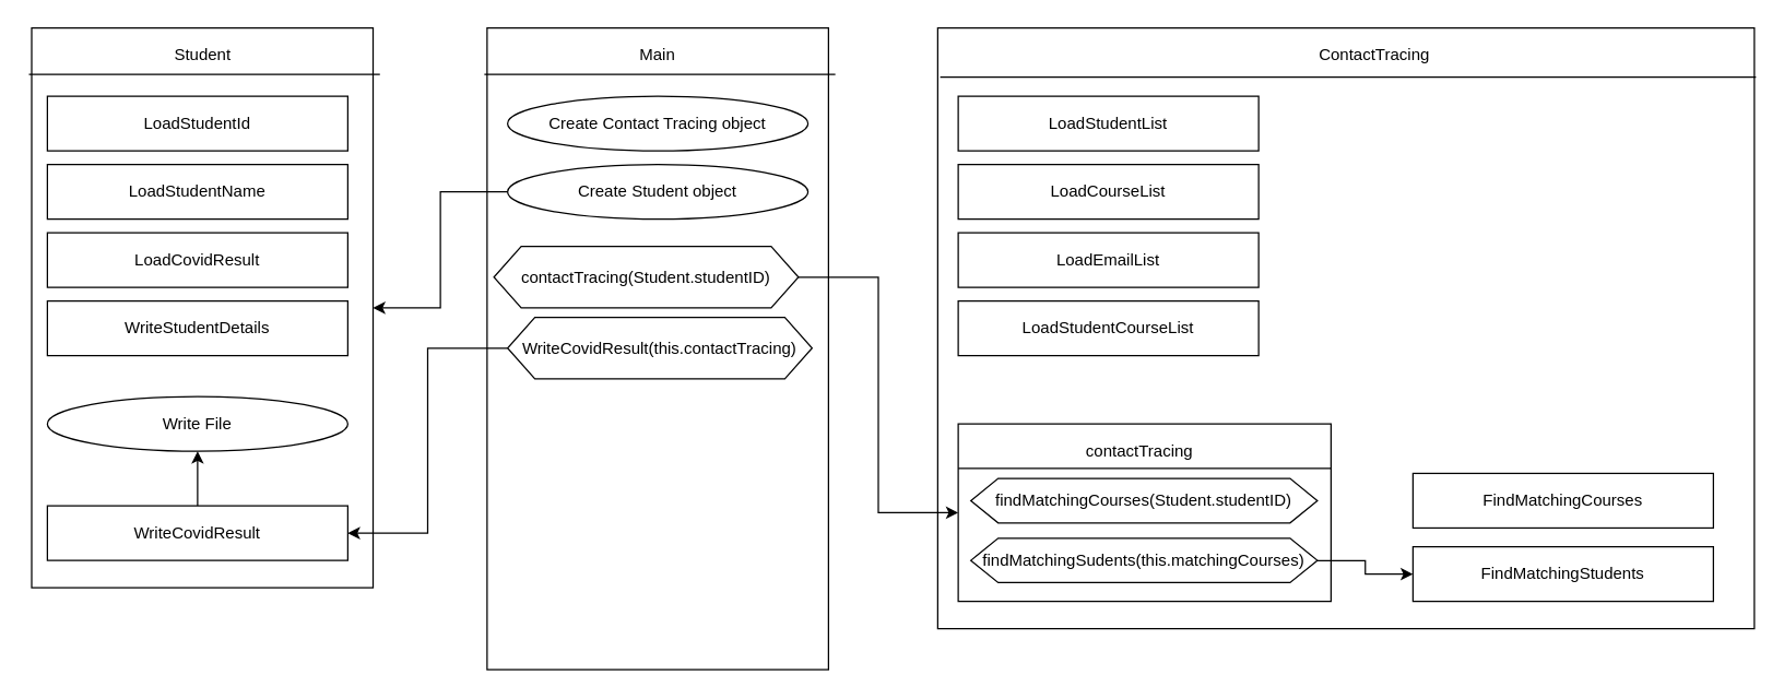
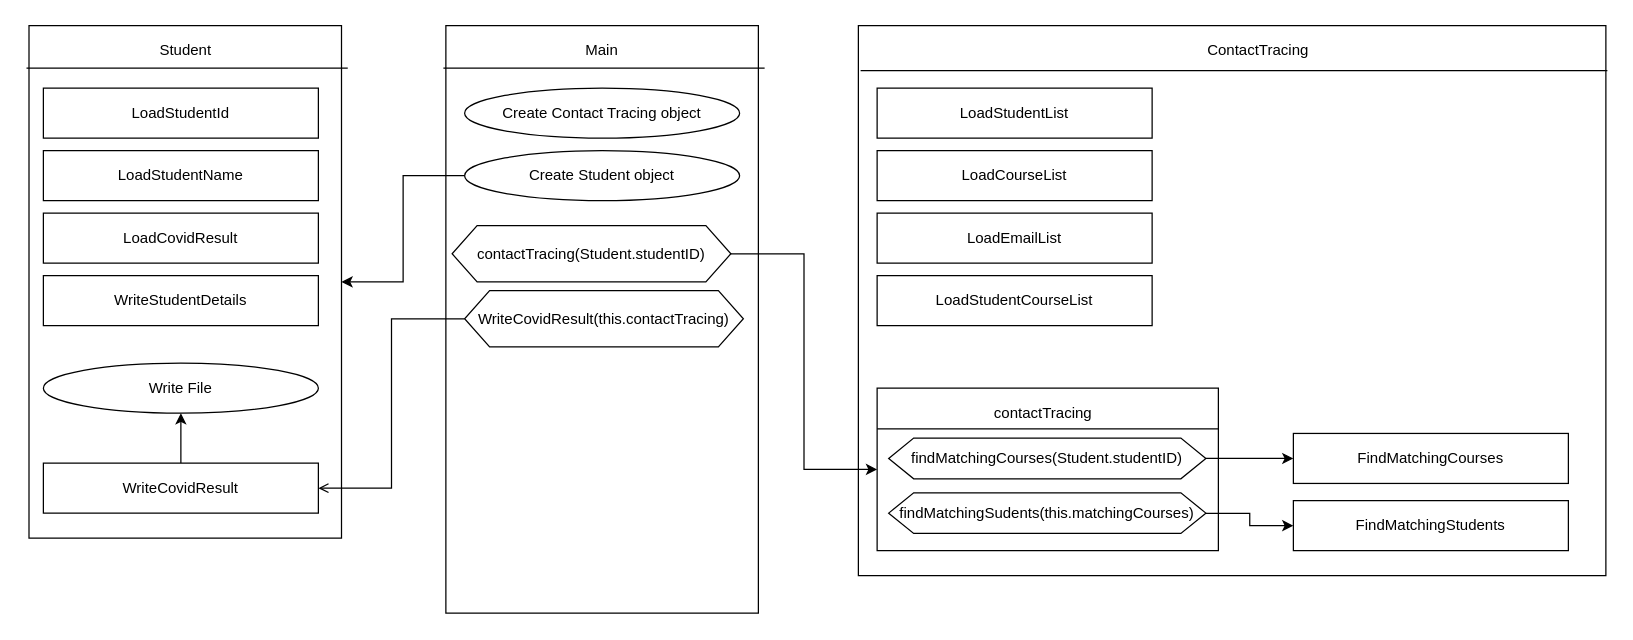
  <mxCell id="0" />
  <mxCell id="1" parent="0" />
  <mxCell id="2" value="" style="rounded=0;whiteSpace=wrap;html=1;" vertex="1" parent="1"><mxGeometry x="356" y="20" width="250" height="470" as="geometry" /></mxCell>
  <mxCell id="3" value="Main" style="text;html=1;strokeColor=none;fillColor=none;align=center;verticalAlign=middle;whiteSpace=wrap;rounded=0;" vertex="1" parent="1"><mxGeometry x="396" y="30" width="170" height="20" as="geometry" /></mxCell>
  <mxCell id="4" value="" style="endArrow=none;html=1;" edge="1" parent="1"><mxGeometry width="50" height="50" relative="1" as="geometry"><mxPoint x="354" y="54" as="sourcePoint" /><mxPoint x="611" y="54" as="targetPoint" /></mxGeometry></mxCell>
  <mxCell id="5" style="edgeStyle=orthogonalEdgeStyle;rounded=0;orthogonalLoop=1;jettySize=auto;html=1;exitX=0.5;exitY=1;exitDx=0;exitDy=0;" edge="1" parent="1" source="2" target="2"><mxGeometry relative="1" as="geometry" /></mxCell>
  <mxCell id="6" value="" style="rounded=0;whiteSpace=wrap;html=1;" vertex="1" parent="1"><mxGeometry x="22.5" y="20" width="250" height="410" as="geometry" /></mxCell>
  <mxCell id="7" value="Student" style="text;html=1;strokeColor=none;fillColor=none;align=center;verticalAlign=middle;whiteSpace=wrap;rounded=0;" vertex="1" parent="1"><mxGeometry x="62.5" y="30" width="170" height="20" as="geometry" /></mxCell>
  <mxCell id="8" value="" style="endArrow=none;html=1;" edge="1" parent="1"><mxGeometry width="50" height="50" relative="1" as="geometry"><mxPoint x="20.5" y="54" as="sourcePoint" /><mxPoint x="277.5" y="54" as="targetPoint" /></mxGeometry></mxCell>
  <mxCell id="9" style="edgeStyle=orthogonalEdgeStyle;rounded=0;orthogonalLoop=1;jettySize=auto;html=1;exitX=0.5;exitY=1;exitDx=0;exitDy=0;" edge="1" parent="1" source="6" target="6"><mxGeometry relative="1" as="geometry" /></mxCell>
  <mxCell id="10" value="LoadStudentId" style="rounded=0;whiteSpace=wrap;html=1;" vertex="1" parent="1"><mxGeometry x="34" y="70" width="220" height="40" as="geometry" /></mxCell>
  <mxCell id="11" value="LoadStudentName" style="rounded=0;whiteSpace=wrap;html=1;" vertex="1" parent="1"><mxGeometry x="34" y="120" width="220" height="40" as="geometry" /></mxCell>
  <mxCell id="12" value="LoadCovidResult" style="rounded=0;whiteSpace=wrap;html=1;" vertex="1" parent="1"><mxGeometry x="34" y="170" width="220" height="40" as="geometry" /></mxCell>
  <mxCell id="13" value="WriteStudentDetails" style="rounded=0;whiteSpace=wrap;html=1;" vertex="1" parent="1"><mxGeometry x="34" y="220" width="220" height="40" as="geometry" /></mxCell>
  <mxCell id="14" value="Write File" style="ellipse;whiteSpace=wrap;html=1;" vertex="1" parent="1"><mxGeometry x="34" y="290" width="220" height="40" as="geometry" /></mxCell>
  <mxCell id="15" style="edgeStyle=orthogonalEdgeStyle;rounded=0;orthogonalLoop=1;jettySize=auto;html=1;entryX=0.5;entryY=1;entryDx=0;entryDy=0;" edge="1" parent="1" source="16" target="14"><mxGeometry relative="1" as="geometry" /></mxCell>
  <mxCell id="16" value="WriteCovidResult" style="rounded=0;whiteSpace=wrap;html=1;" vertex="1" parent="1"><mxGeometry x="34" y="370" width="220" height="40" as="geometry" /></mxCell>
  <mxCell id="17" style="edgeStyle=orthogonalEdgeStyle;rounded=0;orthogonalLoop=1;jettySize=auto;html=1;" edge="1" parent="1" source="18" target="6"><mxGeometry relative="1" as="geometry" /></mxCell>
  <mxCell id="18" value="Create Student object" style="ellipse;whiteSpace=wrap;html=1;" vertex="1" parent="1"><mxGeometry x="371" y="120" width="220" height="40" as="geometry" /></mxCell>
  <mxCell id="19" value="Create Contact Tracing object" style="ellipse;whiteSpace=wrap;html=1;" vertex="1" parent="1"><mxGeometry x="371" y="70" width="220" height="40" as="geometry" /></mxCell>
  <mxCell id="20" value="" style="rounded=0;whiteSpace=wrap;html=1;" vertex="1" parent="1"><mxGeometry x="686" y="20" width="598" height="440" as="geometry" /></mxCell>
  <mxCell id="21" value="ContactTracing" style="text;html=1;strokeColor=none;fillColor=none;align=center;verticalAlign=middle;whiteSpace=wrap;rounded=0;" vertex="1" parent="1"><mxGeometry x="921" y="30" width="170" height="20" as="geometry" /></mxCell>
  <mxCell id="22" style="edgeStyle=orthogonalEdgeStyle;rounded=0;orthogonalLoop=1;jettySize=auto;html=1;exitX=0.5;exitY=1;exitDx=0;exitDy=0;" edge="1" parent="1" source="20" target="20"><mxGeometry relative="1" as="geometry" /></mxCell>
  <mxCell id="23" value="LoadStudentList" style="rounded=0;whiteSpace=wrap;html=1;" vertex="1" parent="1"><mxGeometry x="701" y="70" width="220" height="40" as="geometry" /></mxCell>
  <mxCell id="24" value="LoadCourseList" style="rounded=0;whiteSpace=wrap;html=1;" vertex="1" parent="1"><mxGeometry x="701" y="120" width="220" height="40" as="geometry" /></mxCell>
  <mxCell id="25" value="LoadEmailList" style="rounded=0;whiteSpace=wrap;html=1;" vertex="1" parent="1"><mxGeometry x="701" y="170" width="220" height="40" as="geometry" /></mxCell>
  <mxCell id="26" value="LoadStudentCourseList&lt;span style=&quot;color: rgba(0 , 0 , 0 , 0) ; font-family: monospace ; font-size: 0px&quot;&gt;%3CmxGraphModel%3E%3Croot%3E%3CmxCell%20id%3D%220%22%2F%3E%3CmxCell%20id%3D%221%22%20parent%3D%220%22%2F%3E%3CmxCell%20id%3D%222%22%20value%3D%22LoadStudentId%22%20style%3D%22rounded%3D0%3BwhiteSpace%3Dwrap%3Bhtml%3D1%3B%22%20vertex%3D%221%22%20parent%3D%221%22%3E%3CmxGeometry%20x%3D%2250%22%20y%3D%22400%22%20width%3D%22220%22%20height%3D%2240%22%20as%3D%22geometry%22%2F%3E%3C%2FmxCell%3E%3C%2Froot%3E%3C%2FmxGraphModel%3E&lt;/span&gt;" style="rounded=0;whiteSpace=wrap;html=1;" vertex="1" parent="1"><mxGeometry x="701" y="220" width="220" height="40" as="geometry" /></mxCell>
  <mxCell id="27" value="FindMatchingStudents" style="rounded=0;whiteSpace=wrap;html=1;" vertex="1" parent="1"><mxGeometry x="1034" y="400" width="220" height="40" as="geometry" /></mxCell>
  <mxCell id="28" style="edgeStyle=orthogonalEdgeStyle;rounded=0;orthogonalLoop=1;jettySize=auto;html=1;exitX=1;exitY=0.5;exitDx=0;exitDy=0;entryX=0;entryY=0.5;entryDx=0;entryDy=0;" edge="1" parent="1" source="29" target="32"><mxGeometry relative="1" as="geometry" /></mxCell>
  <mxCell id="29" value="contactTracing(Student.studentID)" style="shape=hexagon;perimeter=hexagonPerimeter2;whiteSpace=wrap;html=1;fixedSize=1;" vertex="1" parent="1"><mxGeometry x="361" y="180" width="223" height="45" as="geometry" /></mxCell>
  <mxCell id="30" value="" style="endArrow=none;html=1;exitX=0.003;exitY=0.082;exitDx=0;exitDy=0;exitPerimeter=0;entryX=1.002;entryY=0.082;entryDx=0;entryDy=0;entryPerimeter=0;" edge="1" parent="1" source="20" target="20"><mxGeometry width="50" height="50" relative="1" as="geometry"><mxPoint x="694" y="74" as="sourcePoint" /><mxPoint x="1087" y="56" as="targetPoint" /></mxGeometry></mxCell>
  <mxCell id="31" value="FindMatchingCourses" style="rounded=0;whiteSpace=wrap;html=1;" vertex="1" parent="1"><mxGeometry x="1034" y="346.25" width="220" height="40" as="geometry" /></mxCell>
  <mxCell id="32" value="" style="rounded=0;whiteSpace=wrap;html=1;" vertex="1" parent="1"><mxGeometry x="701" y="310" width="273" height="130" as="geometry" /></mxCell>
  <mxCell id="33" value="" style="endArrow=none;html=1;exitX=0;exitY=0.25;exitDx=0;exitDy=0;entryX=1;entryY=0.25;entryDx=0;entryDy=0;" edge="1" parent="1" source="32" target="32"><mxGeometry width="50" height="50" relative="1" as="geometry"><mxPoint x="584" y="270" as="sourcePoint" /><mxPoint x="634" y="220" as="targetPoint" /></mxGeometry></mxCell>
  <mxCell id="34" value="contactTracing" style="text;html=1;strokeColor=none;fillColor=none;align=center;verticalAlign=middle;whiteSpace=wrap;rounded=0;" vertex="1" parent="1"><mxGeometry x="754" y="320" width="160" height="20" as="geometry" /></mxCell>
+ <mxCell id="35" style="edgeStyle=orthogonalEdgeStyle;rounded=0;orthogonalLoop=1;jettySize=auto;html=1;exitX=1;exitY=0.5;exitDx=0;exitDy=0;entryX=0;entryY=0.5;entryDx=0;entryDy=0;" edge="1" parent="1" source="36" target="31"><mxGeometry relative="1" as="geometry" /></mxCell>
  <mxCell id="36" value="findMatchingCourses(Student.studentID)" style="shape=hexagon;perimeter=hexagonPerimeter2;whiteSpace=wrap;html=1;fixedSize=1;" vertex="1" parent="1"><mxGeometry x="710.25" y="350" width="253.75" height="32.5" as="geometry" /></mxCell>
  <mxCell id="37" style="edgeStyle=orthogonalEdgeStyle;rounded=0;orthogonalLoop=1;jettySize=auto;html=1;entryX=0;entryY=0.5;entryDx=0;entryDy=0;" edge="1" parent="1" source="38" target="27"><mxGeometry relative="1" as="geometry" /></mxCell>
  <mxCell id="38" value="findMatchingSudents(this.matchingCourses)" style="shape=hexagon;perimeter=hexagonPerimeter2;whiteSpace=wrap;html=1;fixedSize=1;" vertex="1" parent="1"><mxGeometry x="710.25" y="393.75" width="253.75" height="32.5" as="geometry" /></mxCell>
- <mxCell id="39" style="edgeStyle=orthogonalEdgeStyle;rounded=0;orthogonalLoop=1;jettySize=auto;html=1;entryX=1;entryY=0.5;entryDx=0;entryDy=0;" edge="1" parent="1" source="40" target="16"><mxGeometry relative="1" as="geometry" /></mxCell>
+ <mxCell id="39" style="edgeStyle=orthogonalEdgeStyle;rounded=0;orthogonalLoop=1;jettySize=auto;html=1;entryX=1;entryY=0.5;entryDx=0;entryDy=0;endArrow=open;" edge="1" parent="1" source="40" target="16"><mxGeometry relative="1" as="geometry" /></mxCell>
  <mxCell id="40" value="WriteCovidResult(this.contactTracing)" style="shape=hexagon;perimeter=hexagonPerimeter2;whiteSpace=wrap;html=1;fixedSize=1;" vertex="1" parent="1"><mxGeometry x="371" y="232" width="223" height="45" as="geometry" /></mxCell>
